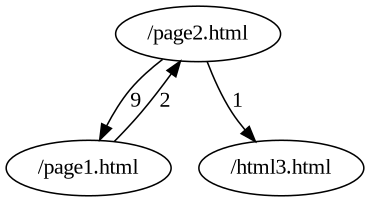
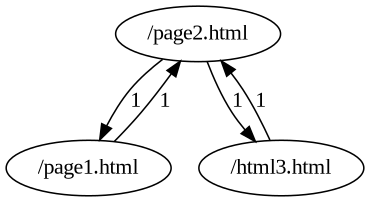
  digraph {
    fontname="Liberation Serif"
    node [fontname="Liberation Serif"]
    edge [fontname="Liberation Serif"]
    "/page2.html"
    "/page1.html"
    n3 [label="/html3.html"]
-   "/page2.html" -> "/page1.html" [label=9]
+   "/page2.html" -> "/page1.html" [label=1]
    "/page2.html" -> n3 [label=1]
-   "/page1.html" -> "/page2.html" [label=2]
+   "/page1.html" -> "/page2.html" [label=1]
+   n3 -> "/page2.html" [label=1]
  }
